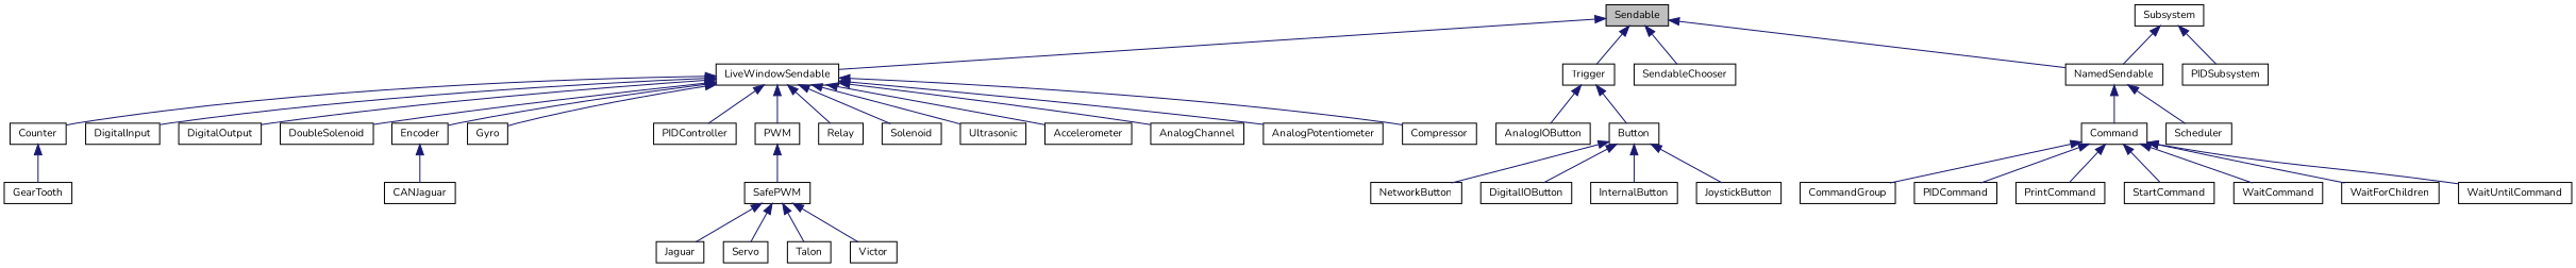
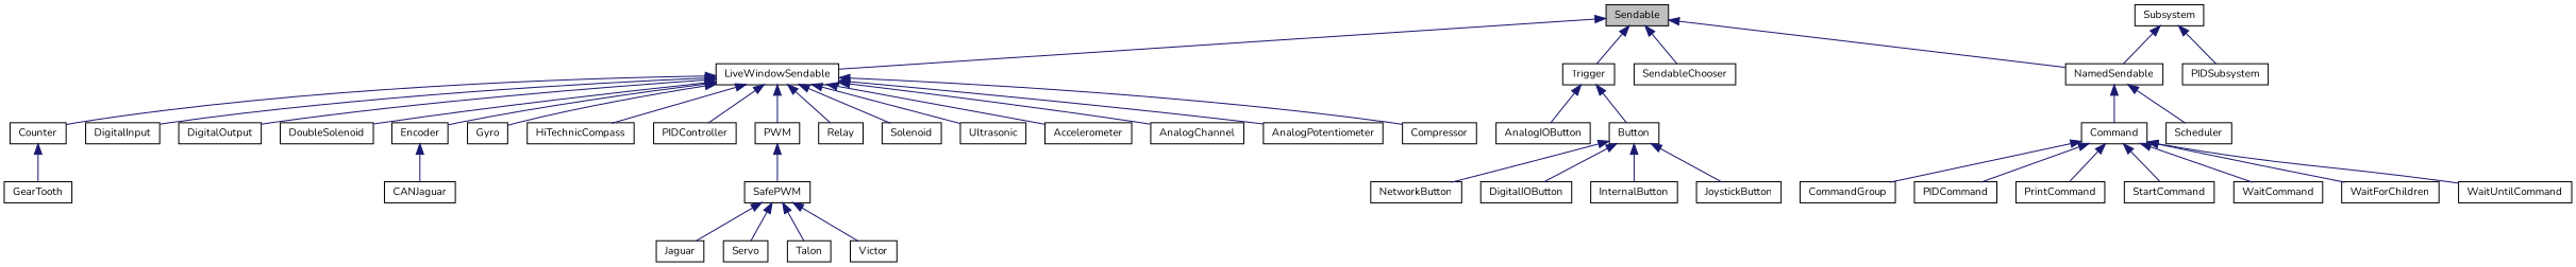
  digraph {
    fontname=Nunito
    rankdir=TB
    node [color=black fontname=Nunito fontsize=10 shape=record]
    edge [color=midnightblue dir=back fontname=Nunito fontsize=10 labelfontname=FreeSans labelfontsize=10 style=solid]
    n1 [fillcolor=grey75 fontcolor=black height=0.2 label=Sendable style=filled width=0.4]
    n2 [height=0.2 label=LiveWindowSendable width=0.4]
    n3 [height=0.2 label=NamedSendable width=0.4]
    n4 [height=0.2 label=SendableChooser width=0.4]
    n5 [height=0.2 label=Trigger width=0.4]
    n6 [height=0.2 label=Accelerometer width=0.4]
    n7 [height=0.2 label=AnalogChannel width=0.4]
    n8 [height=0.2 label=AnalogPotentiometer width=0.4]
    n9 [height=0.2 label=Compressor width=0.4]
    n10 [height=0.2 label=Counter width=0.4]
    n11 [height=0.2 label=DigitalInput width=0.4]
    n12 [height=0.2 label=DigitalOutput width=0.4]
    n13 [height=0.2 label=DoubleSolenoid width=0.4]
    n14 [height=0.2 label=Encoder width=0.4]
    n15 [height=0.2 label=Gyro width=0.4]
+   n16 [height=0.2 label=HiTechnicCompass width=0.4]
    n17 [height=0.2 label=PIDController width=0.4]
    n18 [height=0.2 label=PWM width=0.4]
    n19 [height=0.2 label=Relay width=0.4]
    n20 [height=0.2 label=Solenoid width=0.4]
    n21 [height=0.2 label=Ultrasonic width=0.4]
    n22 [height=0.2 label=Command width=0.4]
    n23 [height=0.2 label=Scheduler width=0.4]
    n24 [height=0.2 label=AnalogIOButton width=0.4]
    n25 [height=0.2 label=Button width=0.4]
    n26 [height=0.2 label=CANJaguar width=0.4]
    n27 [height=0.2 label=GearTooth width=0.4]
    n28 [height=0.2 label=SafePWM width=0.4]
    n29 [height=0.2 label=Jaguar width=0.4]
    n30 [height=0.2 label=Servo width=0.4]
    n31 [height=0.2 label=Talon width=0.4]
    n32 [height=0.2 label=Victor width=0.4]
    n33 [height=0.2 label=CommandGroup width=0.4]
    n34 [height=0.2 label=PIDCommand width=0.4]
    n35 [height=0.2 label=PrintCommand width=0.4]
    n36 [height=0.2 label=StartCommand width=0.4]
    n37 [height=0.2 label=WaitCommand width=0.4]
    n38 [height=0.2 label=WaitForChildren width=0.4]
    n39 [height=0.2 label=WaitUntilCommand width=0.4]
    n40 [height=0.2 label=Subsystem width=0.4]
    n41 [height=0.2 label=PIDSubsystem width=0.4]
    n42 [height=0.2 label=DigitalIOButton width=0.4]
    n43 [height=0.2 label=InternalButton width=0.4]
    n44 [height=0.2 label=JoystickButton width=0.4]
    n45 [height=0.2 label=NetworkButton width=0.4]
    n1 -> n2
    n1 -> n3
    n1 -> n4
    n1 -> n5
    n2 -> n6
    n2 -> n7
    n2 -> n8
    n2 -> n9
    n2 -> n10
    n2 -> n11
    n2 -> n12
    n2 -> n13
    n2 -> n14
    n2 -> n15
+   n2 -> n16
    n2 -> n17
    n2 -> n18
    n2 -> n19
    n2 -> n20
    n2 -> n21
    n3 -> n22
    n3 -> n23
    n5 -> n24
    n5 -> n25
    n10 -> n27
    n14 -> n26
    n18 -> n28
    n22 -> n33
    n22 -> n34
    n22 -> n35
    n22 -> n36
    n22 -> n37
    n22 -> n38
    n22 -> n39
    n25 -> n42
    n25 -> n43
    n25 -> n44
    n25 -> n45
    n28 -> n29
    n28 -> n30
    n28 -> n31
    n28 -> n32
    n40 -> n3
    n40 -> n41
  }
